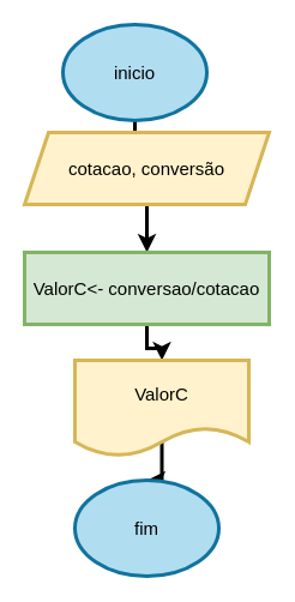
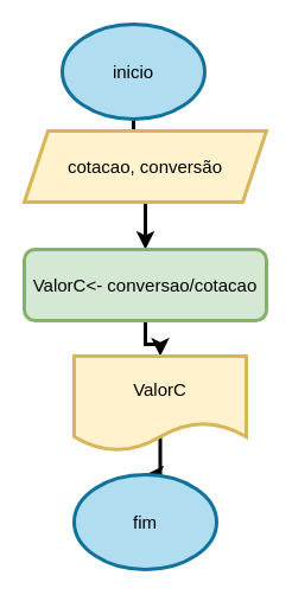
  <mxCell id="0" />
  <mxCell id="1" parent="0" />
  <mxCell id="2" value="" style="edgeStyle=orthogonalEdgeStyle;rounded=0;orthogonalLoop=1;jettySize=auto;html=1;strokeWidth=3;fontSize=15;" edge="1" parent="1" source="3" target="5"><mxGeometry relative="1" as="geometry" /></mxCell>
  <mxCell id="3" value="inicio" style="ellipse;whiteSpace=wrap;html=1;strokeWidth=3;fontSize=15;fillColor=#b1ddf0;strokeColor=#10739e;" vertex="1" parent="1"><mxGeometry x="52" y="20" width="120" height="80" as="geometry" /></mxCell>
  <mxCell id="4" value="" style="edgeStyle=orthogonalEdgeStyle;rounded=0;orthogonalLoop=1;jettySize=auto;html=1;strokeWidth=3;fontSize=15;" edge="1" parent="1" source="5" target="7"><mxGeometry relative="1" as="geometry" /></mxCell>
  <mxCell id="5" value="cotacao, conversão" style="shape=parallelogram;perimeter=parallelogramPerimeter;whiteSpace=wrap;html=1;fixedSize=1;strokeWidth=3;fontSize=15;fillColor=#fff2cc;strokeColor=#d6b656;" vertex="1" parent="1"><mxGeometry x="20" y="110" width="204" height="60" as="geometry" /></mxCell>
  <mxCell id="6" value="" style="edgeStyle=orthogonalEdgeStyle;rounded=0;orthogonalLoop=1;jettySize=auto;html=1;strokeWidth=3;fontSize=15;" edge="1" parent="1" source="7" target="9"><mxGeometry relative="1" as="geometry" /></mxCell>
- <mxCell id="7" value="ValorC&amp;lt;- conversao/cotacao" style="whiteSpace=wrap;html=1;strokeWidth=3;fontSize=15;fillColor=#d5e8d4;strokeColor=#82b366;" vertex="1" parent="1"><mxGeometry x="20" y="210" width="204" height="60" as="geometry" /></mxCell>
+ <mxCell id="7" value="ValorC&amp;lt;- conversao/cotacao" style="whiteSpace=wrap;html=1;strokeWidth=3;fontSize=15;fillColor=#d5e8d4;strokeColor=#82b366;rounded=1;" vertex="1" parent="1"><mxGeometry x="20" y="210" width="204" height="60" as="geometry" /></mxCell>
  <mxCell id="8" value="" style="edgeStyle=orthogonalEdgeStyle;rounded=0;orthogonalLoop=1;jettySize=auto;html=1;exitX=0.5;exitY=0.825;exitDx=0;exitDy=0;exitPerimeter=0;strokeWidth=3;fontSize=15;" edge="1" parent="1" source="9" target="10"><mxGeometry relative="1" as="geometry" /></mxCell>
  <mxCell id="9" value="ValorC" style="shape=document;whiteSpace=wrap;html=1;boundedLbl=1;strokeWidth=3;fontSize=15;fillColor=#fff2cc;strokeColor=#d6b656;" vertex="1" parent="1"><mxGeometry x="62" y="300" width="145" height="80" as="geometry" /></mxCell>
  <mxCell id="10" value="fim" style="ellipse;whiteSpace=wrap;html=1;strokeWidth=3;fontSize=15;fillColor=#b1ddf0;strokeColor=#10739e;" vertex="1" parent="1"><mxGeometry x="62" y="400" width="120" height="80" as="geometry" /></mxCell>
